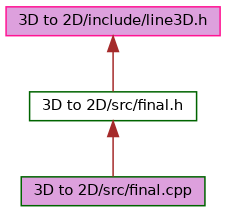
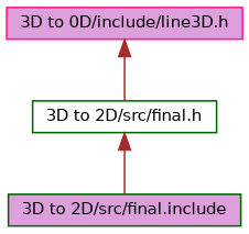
  digraph {
    node [color=darkgreen fillcolor=plum fontname=Helvetica fontsize=10 shape=record style=filled]
    edge [color=brown dir=back fontname=Helvetica fontsize=10 labelfontname=Helvetica labelfontsize=10 style=solid]
-   n1 [color=deeppink fontcolor=black height=0.2 label="3D to 2D/include/line3D.h" width=0.4]
+   n1 [color=deeppink fontcolor=black height=0.2 label="3D to 0D/include/line3D.h" width=0.4]
    n2 [fillcolor=white height=0.2 label="3D to 2D/src/final.h" width=0.4]
-   n3 [height=0.2 label="3D to 2D/src/final.cpp" width=0.4]
+   n3 [height=0.2 label="3D to 2D/src/final.include" width=0.4]
    n1 -> n2
    n2 -> n3
  }
